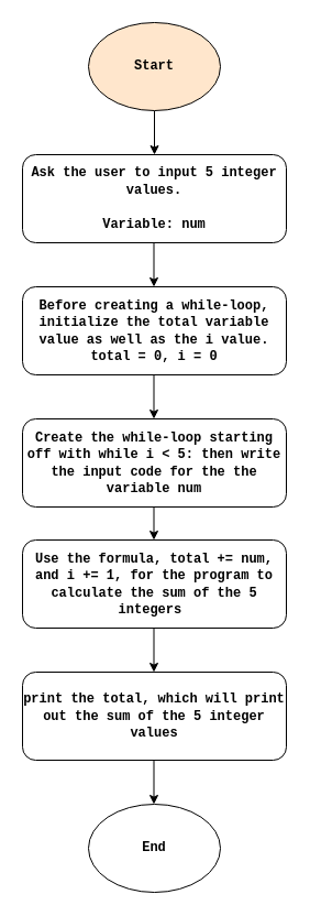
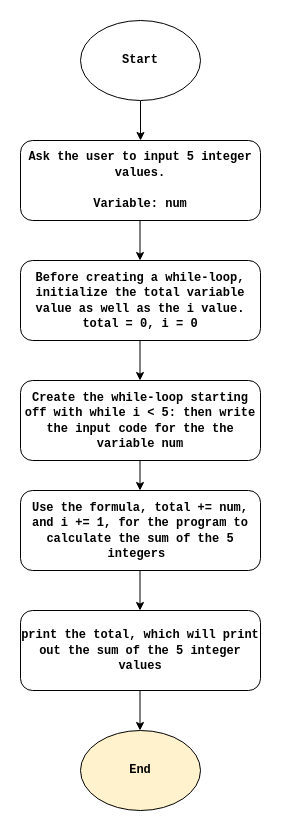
  <mxCell id="0" />
  <mxCell id="1" parent="0" />
  <mxCell id="2" value="" style="endArrow=classic;html=1;exitX=0.5;exitY=1;exitDx=0;exitDy=0;" edge="1" parent="1"><mxGeometry width="50" height="50" relative="1" as="geometry"><mxPoint x="140" y="100" as="sourcePoint" /><mxPoint x="140" y="140" as="targetPoint" /></mxGeometry></mxCell>
  <mxCell id="3" value="&lt;h4&gt;&lt;font face=&quot;Courier New&quot;&gt;Ask the user to input 5 integer values.&lt;/font&gt;&lt;/h4&gt;&lt;h4&gt;&lt;font face=&quot;Courier New&quot;&gt;Variable: num&lt;/font&gt;&lt;/h4&gt;" style="rounded=1;whiteSpace=wrap;html=1;" vertex="1" parent="1"><mxGeometry x="20" y="140" width="240" height="80" as="geometry" /></mxCell>
  <mxCell id="4" value="" style="endArrow=classic;html=1;exitX=0.5;exitY=1;exitDx=0;exitDy=0;" edge="1" parent="1"><mxGeometry width="50" height="50" relative="1" as="geometry"><mxPoint x="139.5" y="220" as="sourcePoint" /><mxPoint x="139.5" y="260" as="targetPoint" /></mxGeometry></mxCell>
  <mxCell id="5" value="&lt;h4&gt;&lt;font face=&quot;Courier New&quot;&gt;Before creating a while-loop, initialize the total variable value as well as the i value. total = 0, i = 0&lt;/font&gt;&lt;/h4&gt;" style="rounded=1;whiteSpace=wrap;html=1;" vertex="1" parent="1"><mxGeometry x="20" y="260" width="240" height="80" as="geometry" /></mxCell>
  <mxCell id="6" value="" style="endArrow=classic;html=1;exitX=0.5;exitY=1;exitDx=0;exitDy=0;" edge="1" parent="1"><mxGeometry width="50" height="50" relative="1" as="geometry"><mxPoint x="139.5" y="340" as="sourcePoint" /><mxPoint x="139.5" y="380" as="targetPoint" /></mxGeometry></mxCell>
  <mxCell id="7" value="" style="endArrow=classic;html=1;exitX=0.5;exitY=1;exitDx=0;exitDy=0;" edge="1" parent="1"><mxGeometry width="50" height="50" relative="1" as="geometry"><mxPoint x="139.5" y="450" as="sourcePoint" /><mxPoint x="139.5" y="490" as="targetPoint" /></mxGeometry></mxCell>
  <mxCell id="8" value="&lt;h4&gt;&lt;font face=&quot;Courier New&quot;&gt;Create the while-loop starting off with while i &amp;lt; 5: then write the input code for the the variable num&lt;/font&gt;&lt;/h4&gt;" style="rounded=1;whiteSpace=wrap;html=1;" vertex="1" parent="1"><mxGeometry x="20" y="380" width="240" height="80" as="geometry" /></mxCell>
  <mxCell id="9" value="" style="endArrow=classic;html=1;exitX=0.5;exitY=1;exitDx=0;exitDy=0;" edge="1" parent="1"><mxGeometry width="50" height="50" relative="1" as="geometry"><mxPoint x="139.5" y="570" as="sourcePoint" /><mxPoint x="139.5" y="610" as="targetPoint" /></mxGeometry></mxCell>
  <mxCell id="10" value="&lt;h4&gt;&lt;font face=&quot;Courier New&quot;&gt;Use the formula, total += num, and i += 1, for the program to calculate the sum of the 5 integers&amp;nbsp;&lt;/font&gt;&lt;/h4&gt;" style="rounded=1;whiteSpace=wrap;html=1;" vertex="1" parent="1"><mxGeometry x="20" y="490" width="240" height="80" as="geometry" /></mxCell>
- <mxCell id="11" value="&lt;h4&gt;End&lt;/h4&gt;" style="ellipse;whiteSpace=wrap;html=1;fontFamily=Courier New;" vertex="1" parent="1"><mxGeometry x="80" y="730" width="120" height="80" as="geometry" /></mxCell>
+ <mxCell id="11" value="&lt;h4&gt;End&lt;/h4&gt;" style="ellipse;whiteSpace=wrap;html=1;fontFamily=Courier New;fillColor=#fff2cc;" vertex="1" parent="1"><mxGeometry x="80" y="730" width="120" height="80" as="geometry" /></mxCell>
  <mxCell id="12" value="&lt;h4&gt;&lt;font face=&quot;Courier New&quot;&gt;print the total, which will print out the sum of the 5 integer values&lt;/font&gt;&lt;/h4&gt;" style="rounded=1;whiteSpace=wrap;html=1;" vertex="1" parent="1"><mxGeometry x="20" y="610" width="240" height="80" as="geometry" /></mxCell>
  <mxCell id="13" value="" style="endArrow=classic;html=1;exitX=0.5;exitY=1;exitDx=0;exitDy=0;" edge="1" parent="1"><mxGeometry width="50" height="50" relative="1" as="geometry"><mxPoint x="139.5" y="690" as="sourcePoint" /><mxPoint x="139.5" y="730" as="targetPoint" /></mxGeometry></mxCell>
- <mxCell id="14" value="&lt;b&gt;Start&lt;/b&gt;" style="ellipse;whiteSpace=wrap;html=1;fontFamily=Courier New;fillColor=#ffe6cc;" vertex="1" parent="1"><mxGeometry x="80" width="120" height="80" as="geometry" y="20" /></mxCell>
+ <mxCell id="14" value="&lt;b&gt;Start&lt;/b&gt;" style="ellipse;whiteSpace=wrap;html=1;fontFamily=Courier New;" vertex="1" parent="1"><mxGeometry x="80" width="120" height="80" as="geometry" y="20" /></mxCell>
